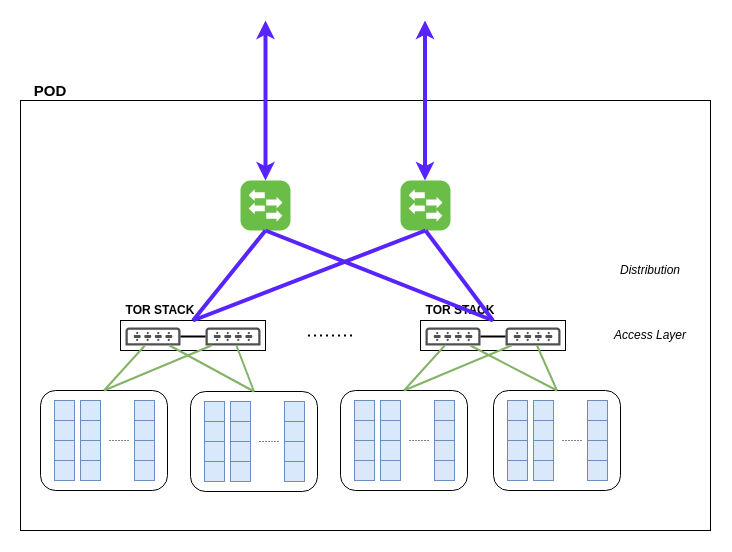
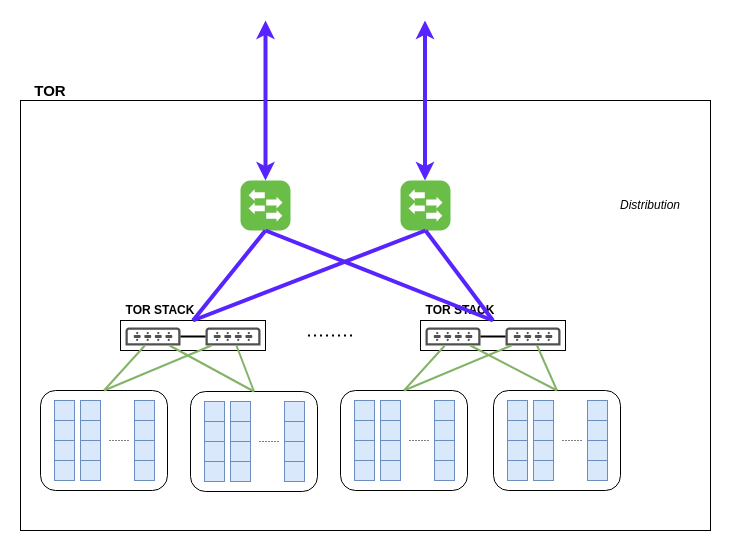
  <mxCell id="0" />
  <mxCell id="1" parent="0" />
  <mxCell id="2" value="" style="rounded=0;whiteSpace=wrap;html=1;strokeColor=#000000;" vertex="1" parent="1"><mxGeometry x="20" y="100" width="690" height="430" as="geometry" /></mxCell>
  <mxCell id="3" value="" style="group" parent="1" vertex="1" connectable="0"><mxGeometry x="120" y="320" width="145" height="30" as="geometry" /></mxCell>
  <mxCell id="4" value="" style="rounded=0;whiteSpace=wrap;html=1;strokeColor=#000000;" parent="3" vertex="1"><mxGeometry width="145" height="30" as="geometry" /></mxCell>
  <mxCell id="5" value="" style="pointerEvents=1;shadow=0;dashed=0;html=1;strokeColor=none;fillColor=#505050;labelPosition=center;verticalLabelPosition=bottom;verticalAlign=top;outlineConnect=0;align=center;shape=mxgraph.office.devices.switch;" parent="3" vertex="1"><mxGeometry x="5" y="7" width="55" height="18" as="geometry" /></mxCell>
  <mxCell id="6" value="" style="pointerEvents=1;shadow=0;dashed=0;html=1;strokeColor=none;fillColor=#505050;labelPosition=center;verticalLabelPosition=bottom;verticalAlign=top;outlineConnect=0;align=center;shape=mxgraph.office.devices.switch;" parent="3" vertex="1"><mxGeometry x="85" y="7" width="55" height="18" as="geometry" /></mxCell>
  <mxCell id="7" value="" style="endArrow=none;html=1;strokeWidth=2;" parent="3" source="5" target="6" edge="1"><mxGeometry width="50" height="50" relative="1" as="geometry"><mxPoint x="55" y="477" as="sourcePoint" /><mxPoint x="105" y="427" as="targetPoint" /></mxGeometry></mxCell>
  <mxCell id="8" value="&lt;b&gt;TOR STACK&lt;/b&gt;" style="text;html=1;strokeColor=none;fillColor=none;align=center;verticalAlign=middle;whiteSpace=wrap;rounded=0;" vertex="1" parent="1"><mxGeometry x="120" y="300" width="80" height="20" as="geometry" /></mxCell>
  <mxCell id="9" value="" style="group" vertex="1" connectable="0" parent="1"><mxGeometry x="40" y="390" width="130" height="100" as="geometry" /></mxCell>
  <mxCell id="10" value="" style="rounded=1;whiteSpace=wrap;html=1;strokeColor=#000000;" vertex="1" parent="9"><mxGeometry width="127" height="100" as="geometry" /></mxCell>
  <mxCell id="11" value="" style="group" vertex="1" connectable="0" parent="9"><mxGeometry x="14" y="10" width="116" height="90" as="geometry" /></mxCell>
  <mxCell id="12" value="" style="group" vertex="1" connectable="0" parent="11"><mxGeometry width="20" height="80" as="geometry" /></mxCell>
  <mxCell id="13" value="" style="whiteSpace=wrap;html=1;aspect=fixed;strokeColor=#6c8ebf;fillColor=#dae8fc;" vertex="1" parent="12"><mxGeometry width="20" height="20" as="geometry" /></mxCell>
  <mxCell id="14" value="" style="whiteSpace=wrap;html=1;aspect=fixed;strokeColor=#6c8ebf;fillColor=#dae8fc;" vertex="1" parent="12"><mxGeometry y="20" width="20" height="20" as="geometry" /></mxCell>
  <mxCell id="15" value="" style="whiteSpace=wrap;html=1;aspect=fixed;strokeColor=#6c8ebf;fillColor=#dae8fc;" vertex="1" parent="12"><mxGeometry y="40" width="20" height="20" as="geometry" /></mxCell>
  <mxCell id="16" value="" style="whiteSpace=wrap;html=1;aspect=fixed;strokeColor=#6c8ebf;fillColor=#dae8fc;" vertex="1" parent="12"><mxGeometry y="60" width="20" height="20" as="geometry" /></mxCell>
  <mxCell id="17" value="" style="group" vertex="1" connectable="0" parent="11"><mxGeometry x="26" width="90" height="90" as="geometry" /></mxCell>
  <mxCell id="18" value="" style="whiteSpace=wrap;html=1;aspect=fixed;strokeColor=#6c8ebf;fillColor=#dae8fc;" vertex="1" parent="17"><mxGeometry width="20" height="20" as="geometry" /></mxCell>
  <mxCell id="19" value="" style="whiteSpace=wrap;html=1;aspect=fixed;strokeColor=#6c8ebf;fillColor=#dae8fc;" vertex="1" parent="17"><mxGeometry y="20" width="20" height="20" as="geometry" /></mxCell>
  <mxCell id="20" value="" style="whiteSpace=wrap;html=1;aspect=fixed;strokeColor=#6c8ebf;fillColor=#dae8fc;" vertex="1" parent="17"><mxGeometry y="40" width="20" height="20" as="geometry" /></mxCell>
  <mxCell id="21" value="" style="whiteSpace=wrap;html=1;aspect=fixed;strokeColor=#6c8ebf;fillColor=#dae8fc;" vertex="1" parent="17"><mxGeometry y="60" width="20" height="20" as="geometry" /></mxCell>
  <mxCell id="22" value="" style="endArrow=none;dashed=1;html=1;strokeWidth=1;dashPattern=1 2;" edge="1" parent="11"><mxGeometry width="50" height="50" relative="1" as="geometry"><mxPoint x="55" y="40" as="sourcePoint" /><mxPoint x="75" y="40" as="targetPoint" /></mxGeometry></mxCell>
  <mxCell id="23" value="" style="group" vertex="1" connectable="0" parent="11"><mxGeometry x="80" width="20" height="80" as="geometry" /></mxCell>
  <mxCell id="24" value="" style="whiteSpace=wrap;html=1;aspect=fixed;strokeColor=#6c8ebf;fillColor=#dae8fc;" vertex="1" parent="23"><mxGeometry width="20" height="20" as="geometry" /></mxCell>
  <mxCell id="25" value="" style="whiteSpace=wrap;html=1;aspect=fixed;strokeColor=#6c8ebf;fillColor=#dae8fc;" vertex="1" parent="23"><mxGeometry y="20" width="20" height="20" as="geometry" /></mxCell>
  <mxCell id="26" value="" style="whiteSpace=wrap;html=1;aspect=fixed;strokeColor=#6c8ebf;fillColor=#dae8fc;" vertex="1" parent="23"><mxGeometry y="40" width="20" height="20" as="geometry" /></mxCell>
  <mxCell id="27" value="" style="whiteSpace=wrap;html=1;aspect=fixed;strokeColor=#6c8ebf;fillColor=#dae8fc;" vertex="1" parent="23"><mxGeometry y="60" width="20" height="20" as="geometry" /></mxCell>
  <mxCell id="28" value="" style="group" vertex="1" connectable="0" parent="1"><mxGeometry x="190" y="391" width="130" height="100" as="geometry" /></mxCell>
  <mxCell id="29" value="" style="rounded=1;whiteSpace=wrap;html=1;strokeColor=#000000;" vertex="1" parent="28"><mxGeometry width="127" height="100" as="geometry" /></mxCell>
  <mxCell id="30" value="" style="group" vertex="1" connectable="0" parent="28"><mxGeometry x="14" y="10" width="116" height="90" as="geometry" /></mxCell>
  <mxCell id="31" value="" style="group" vertex="1" connectable="0" parent="30"><mxGeometry width="20" height="80" as="geometry" /></mxCell>
  <mxCell id="32" value="" style="whiteSpace=wrap;html=1;aspect=fixed;strokeColor=#6c8ebf;fillColor=#dae8fc;" vertex="1" parent="31"><mxGeometry width="20" height="20" as="geometry" /></mxCell>
  <mxCell id="33" value="" style="whiteSpace=wrap;html=1;aspect=fixed;strokeColor=#6c8ebf;fillColor=#dae8fc;" vertex="1" parent="31"><mxGeometry y="20" width="20" height="20" as="geometry" /></mxCell>
  <mxCell id="34" value="" style="whiteSpace=wrap;html=1;aspect=fixed;strokeColor=#6c8ebf;fillColor=#dae8fc;" vertex="1" parent="31"><mxGeometry y="40" width="20" height="20" as="geometry" /></mxCell>
  <mxCell id="35" value="" style="whiteSpace=wrap;html=1;aspect=fixed;strokeColor=#6c8ebf;fillColor=#dae8fc;" vertex="1" parent="31"><mxGeometry y="60" width="20" height="20" as="geometry" /></mxCell>
  <mxCell id="36" value="" style="group" vertex="1" connectable="0" parent="30"><mxGeometry x="26" width="90" height="90" as="geometry" /></mxCell>
  <mxCell id="37" value="" style="whiteSpace=wrap;html=1;aspect=fixed;strokeColor=#6c8ebf;fillColor=#dae8fc;" vertex="1" parent="36"><mxGeometry width="20" height="20" as="geometry" /></mxCell>
  <mxCell id="38" value="" style="whiteSpace=wrap;html=1;aspect=fixed;strokeColor=#6c8ebf;fillColor=#dae8fc;" vertex="1" parent="36"><mxGeometry y="20" width="20" height="20" as="geometry" /></mxCell>
  <mxCell id="39" value="" style="whiteSpace=wrap;html=1;aspect=fixed;strokeColor=#6c8ebf;fillColor=#dae8fc;" vertex="1" parent="36"><mxGeometry y="40" width="20" height="20" as="geometry" /></mxCell>
  <mxCell id="40" value="" style="whiteSpace=wrap;html=1;aspect=fixed;strokeColor=#6c8ebf;fillColor=#dae8fc;" vertex="1" parent="36"><mxGeometry y="60" width="20" height="20" as="geometry" /></mxCell>
  <mxCell id="41" value="" style="endArrow=none;dashed=1;html=1;strokeWidth=1;dashPattern=1 2;" edge="1" parent="30"><mxGeometry width="50" height="50" relative="1" as="geometry"><mxPoint x="55" y="40" as="sourcePoint" /><mxPoint x="75" y="40" as="targetPoint" /></mxGeometry></mxCell>
  <mxCell id="42" value="" style="group" vertex="1" connectable="0" parent="30"><mxGeometry x="80" width="20" height="80" as="geometry" /></mxCell>
  <mxCell id="43" value="" style="whiteSpace=wrap;html=1;aspect=fixed;strokeColor=#6c8ebf;fillColor=#dae8fc;" vertex="1" parent="42"><mxGeometry width="20" height="20" as="geometry" /></mxCell>
  <mxCell id="44" value="" style="whiteSpace=wrap;html=1;aspect=fixed;strokeColor=#6c8ebf;fillColor=#dae8fc;" vertex="1" parent="42"><mxGeometry y="20" width="20" height="20" as="geometry" /></mxCell>
  <mxCell id="45" value="" style="whiteSpace=wrap;html=1;aspect=fixed;strokeColor=#6c8ebf;fillColor=#dae8fc;" vertex="1" parent="42"><mxGeometry y="40" width="20" height="20" as="geometry" /></mxCell>
  <mxCell id="46" value="" style="whiteSpace=wrap;html=1;aspect=fixed;strokeColor=#6c8ebf;fillColor=#dae8fc;" vertex="1" parent="42"><mxGeometry y="60" width="20" height="20" as="geometry" /></mxCell>
  <mxCell id="47" value="" style="endArrow=none;html=1;strokeWidth=2;fillColor=#d5e8d4;strokeColor=#82b366;exitX=0.5;exitY=0;exitDx=0;exitDy=0;" edge="1" parent="1" source="10" target="5"><mxGeometry width="50" height="50" relative="1" as="geometry"><mxPoint x="40" y="570" as="sourcePoint" /><mxPoint x="90" y="520" as="targetPoint" /></mxGeometry></mxCell>
  <mxCell id="48" value="" style="endArrow=none;html=1;strokeWidth=2;fillColor=#d5e8d4;strokeColor=#82b366;exitX=0.5;exitY=0;exitDx=0;exitDy=0;" edge="1" parent="1" source="10" target="6"><mxGeometry width="50" height="50" relative="1" as="geometry"><mxPoint x="173" y="404" as="sourcePoint" /><mxPoint x="226.51" y="360.008" as="targetPoint" /></mxGeometry></mxCell>
  <mxCell id="49" value="" style="endArrow=none;html=1;strokeWidth=2;fillColor=#d5e8d4;strokeColor=#82b366;exitX=0.5;exitY=0;exitDx=0;exitDy=0;" edge="1" parent="1" source="29" target="5"><mxGeometry width="50" height="50" relative="1" as="geometry"><mxPoint x="270" y="393" as="sourcePoint" /><mxPoint x="277.5" y="347.5" as="targetPoint" /></mxGeometry></mxCell>
  <mxCell id="50" value="" style="endArrow=none;html=1;strokeWidth=2;fillColor=#d5e8d4;strokeColor=#82b366;exitX=0.5;exitY=0;exitDx=0;exitDy=0;" edge="1" parent="1" source="29" target="6"><mxGeometry width="50" height="50" relative="1" as="geometry"><mxPoint x="230" y="392.5" as="sourcePoint" /><mxPoint x="337.5" y="347.5" as="targetPoint" /></mxGeometry></mxCell>
  <mxCell id="51" value="" style="group" vertex="1" connectable="0" parent="1"><mxGeometry x="420" y="320" width="145" height="30" as="geometry" /></mxCell>
  <mxCell id="52" value="" style="rounded=0;whiteSpace=wrap;html=1;strokeColor=#000000;" vertex="1" parent="51"><mxGeometry width="145" height="30" as="geometry" /></mxCell>
  <mxCell id="53" value="" style="pointerEvents=1;shadow=0;dashed=0;html=1;strokeColor=none;fillColor=#505050;labelPosition=center;verticalLabelPosition=bottom;verticalAlign=top;outlineConnect=0;align=center;shape=mxgraph.office.devices.switch;" vertex="1" parent="51"><mxGeometry x="5" y="7" width="55" height="18" as="geometry" /></mxCell>
  <mxCell id="54" value="" style="pointerEvents=1;shadow=0;dashed=0;html=1;strokeColor=none;fillColor=#505050;labelPosition=center;verticalLabelPosition=bottom;verticalAlign=top;outlineConnect=0;align=center;shape=mxgraph.office.devices.switch;" vertex="1" parent="51"><mxGeometry x="85" y="7" width="55" height="18" as="geometry" /></mxCell>
  <mxCell id="55" value="" style="endArrow=none;html=1;strokeWidth=2;" edge="1" parent="51" source="53" target="54"><mxGeometry width="50" height="50" relative="1" as="geometry"><mxPoint x="55" y="477" as="sourcePoint" /><mxPoint x="105" y="427" as="targetPoint" /></mxGeometry></mxCell>
  <mxCell id="56" value="&lt;b&gt;TOR STACK&lt;/b&gt;" style="text;html=1;strokeColor=none;fillColor=none;align=center;verticalAlign=middle;whiteSpace=wrap;rounded=0;" vertex="1" parent="1"><mxGeometry x="420" y="300" width="80" height="20" as="geometry" /></mxCell>
  <mxCell id="57" value="" style="group" vertex="1" connectable="0" parent="1"><mxGeometry x="340" y="390" width="130" height="100" as="geometry" /></mxCell>
  <mxCell id="58" value="" style="rounded=1;whiteSpace=wrap;html=1;strokeColor=#000000;" vertex="1" parent="57"><mxGeometry width="127" height="100" as="geometry" /></mxCell>
  <mxCell id="59" value="" style="group" vertex="1" connectable="0" parent="57"><mxGeometry x="14" y="10" width="116" height="90" as="geometry" /></mxCell>
  <mxCell id="60" value="" style="group" vertex="1" connectable="0" parent="59"><mxGeometry width="20" height="80" as="geometry" /></mxCell>
  <mxCell id="61" value="" style="whiteSpace=wrap;html=1;aspect=fixed;strokeColor=#6c8ebf;fillColor=#dae8fc;" vertex="1" parent="60"><mxGeometry width="20" height="20" as="geometry" /></mxCell>
  <mxCell id="62" value="" style="whiteSpace=wrap;html=1;aspect=fixed;strokeColor=#6c8ebf;fillColor=#dae8fc;" vertex="1" parent="60"><mxGeometry y="20" width="20" height="20" as="geometry" /></mxCell>
  <mxCell id="63" value="" style="whiteSpace=wrap;html=1;aspect=fixed;strokeColor=#6c8ebf;fillColor=#dae8fc;" vertex="1" parent="60"><mxGeometry y="40" width="20" height="20" as="geometry" /></mxCell>
  <mxCell id="64" value="" style="whiteSpace=wrap;html=1;aspect=fixed;strokeColor=#6c8ebf;fillColor=#dae8fc;" vertex="1" parent="60"><mxGeometry y="60" width="20" height="20" as="geometry" /></mxCell>
  <mxCell id="65" value="" style="group" vertex="1" connectable="0" parent="59"><mxGeometry x="26" width="90" height="90" as="geometry" /></mxCell>
  <mxCell id="66" value="" style="whiteSpace=wrap;html=1;aspect=fixed;strokeColor=#6c8ebf;fillColor=#dae8fc;" vertex="1" parent="65"><mxGeometry width="20" height="20" as="geometry" /></mxCell>
  <mxCell id="67" value="" style="whiteSpace=wrap;html=1;aspect=fixed;strokeColor=#6c8ebf;fillColor=#dae8fc;" vertex="1" parent="65"><mxGeometry y="20" width="20" height="20" as="geometry" /></mxCell>
  <mxCell id="68" value="" style="whiteSpace=wrap;html=1;aspect=fixed;strokeColor=#6c8ebf;fillColor=#dae8fc;" vertex="1" parent="65"><mxGeometry y="40" width="20" height="20" as="geometry" /></mxCell>
  <mxCell id="69" value="" style="whiteSpace=wrap;html=1;aspect=fixed;strokeColor=#6c8ebf;fillColor=#dae8fc;" vertex="1" parent="65"><mxGeometry y="60" width="20" height="20" as="geometry" /></mxCell>
  <mxCell id="70" value="" style="endArrow=none;dashed=1;html=1;strokeWidth=1;dashPattern=1 2;" edge="1" parent="59"><mxGeometry width="50" height="50" relative="1" as="geometry"><mxPoint x="55" y="40" as="sourcePoint" /><mxPoint x="75" y="40" as="targetPoint" /></mxGeometry></mxCell>
  <mxCell id="71" value="" style="group" vertex="1" connectable="0" parent="59"><mxGeometry x="80" width="20" height="80" as="geometry" /></mxCell>
  <mxCell id="72" value="" style="whiteSpace=wrap;html=1;aspect=fixed;strokeColor=#6c8ebf;fillColor=#dae8fc;" vertex="1" parent="71"><mxGeometry width="20" height="20" as="geometry" /></mxCell>
  <mxCell id="73" value="" style="whiteSpace=wrap;html=1;aspect=fixed;strokeColor=#6c8ebf;fillColor=#dae8fc;" vertex="1" parent="71"><mxGeometry y="20" width="20" height="20" as="geometry" /></mxCell>
  <mxCell id="74" value="" style="whiteSpace=wrap;html=1;aspect=fixed;strokeColor=#6c8ebf;fillColor=#dae8fc;" vertex="1" parent="71"><mxGeometry y="40" width="20" height="20" as="geometry" /></mxCell>
  <mxCell id="75" value="" style="whiteSpace=wrap;html=1;aspect=fixed;strokeColor=#6c8ebf;fillColor=#dae8fc;" vertex="1" parent="71"><mxGeometry y="60" width="20" height="20" as="geometry" /></mxCell>
  <mxCell id="76" value="" style="group" vertex="1" connectable="0" parent="1"><mxGeometry x="493" y="390" width="130" height="100" as="geometry" /></mxCell>
  <mxCell id="77" value="" style="rounded=1;whiteSpace=wrap;html=1;strokeColor=#000000;" vertex="1" parent="76"><mxGeometry width="127" height="100" as="geometry" /></mxCell>
  <mxCell id="78" value="" style="group" vertex="1" connectable="0" parent="76"><mxGeometry x="14" y="10" width="116" height="90" as="geometry" /></mxCell>
  <mxCell id="79" value="" style="group" vertex="1" connectable="0" parent="78"><mxGeometry width="20" height="80" as="geometry" /></mxCell>
  <mxCell id="80" value="" style="whiteSpace=wrap;html=1;aspect=fixed;strokeColor=#6c8ebf;fillColor=#dae8fc;" vertex="1" parent="79"><mxGeometry width="20" height="20" as="geometry" /></mxCell>
  <mxCell id="81" value="" style="whiteSpace=wrap;html=1;aspect=fixed;strokeColor=#6c8ebf;fillColor=#dae8fc;" vertex="1" parent="79"><mxGeometry y="20" width="20" height="20" as="geometry" /></mxCell>
  <mxCell id="82" value="" style="whiteSpace=wrap;html=1;aspect=fixed;strokeColor=#6c8ebf;fillColor=#dae8fc;" vertex="1" parent="79"><mxGeometry y="40" width="20" height="20" as="geometry" /></mxCell>
  <mxCell id="83" value="" style="whiteSpace=wrap;html=1;aspect=fixed;strokeColor=#6c8ebf;fillColor=#dae8fc;" vertex="1" parent="79"><mxGeometry y="60" width="20" height="20" as="geometry" /></mxCell>
  <mxCell id="84" value="" style="group" vertex="1" connectable="0" parent="78"><mxGeometry x="26" width="90" height="90" as="geometry" /></mxCell>
  <mxCell id="85" value="" style="whiteSpace=wrap;html=1;aspect=fixed;strokeColor=#6c8ebf;fillColor=#dae8fc;" vertex="1" parent="84"><mxGeometry width="20" height="20" as="geometry" /></mxCell>
  <mxCell id="86" value="" style="whiteSpace=wrap;html=1;aspect=fixed;strokeColor=#6c8ebf;fillColor=#dae8fc;" vertex="1" parent="84"><mxGeometry y="20" width="20" height="20" as="geometry" /></mxCell>
  <mxCell id="87" value="" style="whiteSpace=wrap;html=1;aspect=fixed;strokeColor=#6c8ebf;fillColor=#dae8fc;" vertex="1" parent="84"><mxGeometry y="40" width="20" height="20" as="geometry" /></mxCell>
  <mxCell id="88" value="" style="whiteSpace=wrap;html=1;aspect=fixed;strokeColor=#6c8ebf;fillColor=#dae8fc;" vertex="1" parent="84"><mxGeometry y="60" width="20" height="20" as="geometry" /></mxCell>
  <mxCell id="89" value="" style="endArrow=none;dashed=1;html=1;strokeWidth=1;dashPattern=1 2;" edge="1" parent="78"><mxGeometry width="50" height="50" relative="1" as="geometry"><mxPoint x="55" y="40" as="sourcePoint" /><mxPoint x="75" y="40" as="targetPoint" /></mxGeometry></mxCell>
  <mxCell id="90" value="" style="group" vertex="1" connectable="0" parent="78"><mxGeometry x="80" width="20" height="80" as="geometry" /></mxCell>
  <mxCell id="91" value="" style="whiteSpace=wrap;html=1;aspect=fixed;strokeColor=#6c8ebf;fillColor=#dae8fc;" vertex="1" parent="90"><mxGeometry width="20" height="20" as="geometry" /></mxCell>
  <mxCell id="92" value="" style="whiteSpace=wrap;html=1;aspect=fixed;strokeColor=#6c8ebf;fillColor=#dae8fc;" vertex="1" parent="90"><mxGeometry y="20" width="20" height="20" as="geometry" /></mxCell>
  <mxCell id="93" value="" style="whiteSpace=wrap;html=1;aspect=fixed;strokeColor=#6c8ebf;fillColor=#dae8fc;" vertex="1" parent="90"><mxGeometry y="40" width="20" height="20" as="geometry" /></mxCell>
  <mxCell id="94" value="" style="whiteSpace=wrap;html=1;aspect=fixed;strokeColor=#6c8ebf;fillColor=#dae8fc;" vertex="1" parent="90"><mxGeometry y="60" width="20" height="20" as="geometry" /></mxCell>
  <mxCell id="95" value="" style="endArrow=none;html=1;strokeWidth=2;fillColor=#d5e8d4;strokeColor=#82b366;exitX=0.5;exitY=0;exitDx=0;exitDy=0;" edge="1" source="58" target="53" parent="1"><mxGeometry width="50" height="50" relative="1" as="geometry"><mxPoint x="340" y="570" as="sourcePoint" /><mxPoint x="390" y="520" as="targetPoint" /></mxGeometry></mxCell>
  <mxCell id="96" value="" style="endArrow=none;html=1;strokeWidth=2;fillColor=#d5e8d4;strokeColor=#82b366;exitX=0.5;exitY=0;exitDx=0;exitDy=0;" edge="1" source="58" target="54" parent="1"><mxGeometry width="50" height="50" relative="1" as="geometry"><mxPoint x="473" y="404" as="sourcePoint" /><mxPoint x="526.51" y="360.008" as="targetPoint" /></mxGeometry></mxCell>
  <mxCell id="97" value="" style="endArrow=none;html=1;strokeWidth=2;fillColor=#d5e8d4;strokeColor=#82b366;exitX=0.5;exitY=0;exitDx=0;exitDy=0;" edge="1" source="77" target="53" parent="1"><mxGeometry width="50" height="50" relative="1" as="geometry"><mxPoint x="570" y="393" as="sourcePoint" /><mxPoint x="577.5" y="347.5" as="targetPoint" /></mxGeometry></mxCell>
  <mxCell id="98" value="" style="endArrow=none;html=1;strokeWidth=2;fillColor=#d5e8d4;strokeColor=#82b366;exitX=0.5;exitY=0;exitDx=0;exitDy=0;" edge="1" source="77" target="54" parent="1"><mxGeometry width="50" height="50" relative="1" as="geometry"><mxPoint x="530" y="392.5" as="sourcePoint" /><mxPoint x="637.5" y="347.5" as="targetPoint" /></mxGeometry></mxCell>
- <mxCell id="99" value="&lt;i&gt;Access Layer&lt;/i&gt;" style="text;html=1;strokeColor=none;fillColor=none;align=center;verticalAlign=middle;whiteSpace=wrap;rounded=0;" vertex="1" parent="1"><mxGeometry x="610" y="325" width="80" height="20" as="geometry" /></mxCell>
  <mxCell id="100" value="" style="verticalLabelPosition=bottom;html=1;fillColor=#6ABD46;verticalAlign=top;align=center;points=[[0.06,0.06,0],[0.94,0.06,0],[0.94,0.94,0],[0.06,0.94,0],[0.25,0,0],[0.5,0,0],[0.75,0,0],[1,0.25,0],[1,0.5,0],[1,0.75,0],[0.75,1,0],[0.5,1,0],[0.25,1,0],[0,0.75,0],[0,0.5,0],[0,0.25,0]];pointerEvents=1;shape=mxgraph.cisco_safe.architecture.switch;strokeColor=#000000;" vertex="1" parent="1"><mxGeometry x="240" y="180" width="50" height="50" as="geometry" /></mxCell>
  <mxCell id="101" value="" style="verticalLabelPosition=bottom;html=1;fillColor=#6ABD46;verticalAlign=top;align=center;points=[[0.06,0.06,0],[0.94,0.06,0],[0.94,0.94,0],[0.06,0.94,0],[0.25,0,0],[0.5,0,0],[0.75,0,0],[1,0.25,0],[1,0.5,0],[1,0.75,0],[0.75,1,0],[0.5,1,0],[0.25,1,0],[0,0.75,0],[0,0.5,0],[0,0.25,0]];pointerEvents=1;shape=mxgraph.cisco_safe.architecture.switch;strokeColor=#000000;" vertex="1" parent="1"><mxGeometry x="400" y="180" width="50" height="50" as="geometry" /></mxCell>
  <mxCell id="102" value="" style="endArrow=none;dashed=1;html=1;strokeWidth=2;dashPattern=1 2;" edge="1" parent="1"><mxGeometry width="50" height="50" relative="1" as="geometry"><mxPoint x="307.5" y="335" as="sourcePoint" /><mxPoint x="352.5" y="335" as="targetPoint" /></mxGeometry></mxCell>
- <mxCell id="103" value="&lt;i&gt;Distribution&lt;/i&gt;" style="text;html=1;strokeColor=none;fillColor=none;align=center;verticalAlign=middle;whiteSpace=wrap;rounded=0;" vertex="1" parent="1"><mxGeometry x="610" y="260" width="80" height="20" as="geometry" /></mxCell>
+ <mxCell id="103" value="&lt;i&gt;Distribution&lt;/i&gt;" style="text;html=1;strokeColor=none;fillColor=none;align=center;verticalAlign=middle;whiteSpace=wrap;rounded=0;" vertex="1" parent="1"><mxGeometry x="610" y="195" width="80" height="20" as="geometry" /></mxCell>
  <mxCell id="104" value="" style="endArrow=none;html=1;strokeWidth=4;entryX=0.5;entryY=1;entryDx=0;entryDy=0;entryPerimeter=0;strokeColor=#5724FF;exitX=0.5;exitY=0;exitDx=0;exitDy=0;" edge="1" parent="1" source="4" target="100"><mxGeometry width="50" height="50" relative="1" as="geometry"><mxPoint x="210" y="280" as="sourcePoint" /><mxPoint x="90" y="510" as="targetPoint" /></mxGeometry></mxCell>
  <mxCell id="105" value="" style="endArrow=none;html=1;strokeWidth=4;entryX=0.5;entryY=1;entryDx=0;entryDy=0;entryPerimeter=0;strokeColor=#5724FF;exitX=0.5;exitY=0;exitDx=0;exitDy=0;" edge="1" parent="1" source="4" target="101"><mxGeometry width="50" height="50" relative="1" as="geometry"><mxPoint x="220" y="300" as="sourcePoint" /><mxPoint x="332.5" y="230" as="targetPoint" /></mxGeometry></mxCell>
  <mxCell id="106" value="" style="endArrow=none;html=1;strokeWidth=4;entryX=0.5;entryY=1;entryDx=0;entryDy=0;entryPerimeter=0;strokeColor=#5724FF;exitX=0.5;exitY=0;exitDx=0;exitDy=0;" edge="1" parent="1" source="52" target="100"><mxGeometry width="50" height="50" relative="1" as="geometry"><mxPoint x="250" y="330" as="sourcePoint" /><mxPoint x="482.5" y="240" as="targetPoint" /></mxGeometry></mxCell>
  <mxCell id="107" value="" style="endArrow=none;html=1;strokeWidth=4;entryX=0.5;entryY=1;entryDx=0;entryDy=0;entryPerimeter=0;strokeColor=#5724FF;exitX=0.5;exitY=0;exitDx=0;exitDy=0;" edge="1" parent="1" source="52" target="101"><mxGeometry width="50" height="50" relative="1" as="geometry"><mxPoint x="574" y="310" as="sourcePoint" /><mxPoint x="346.5" y="220" as="targetPoint" /></mxGeometry></mxCell>
- <mxCell id="108" value="&lt;font style=&quot;font-size: 15px&quot;&gt;&lt;b&gt;POD&lt;/b&gt;&lt;/font&gt;" style="text;html=1;strokeColor=none;fillColor=none;align=center;verticalAlign=middle;whiteSpace=wrap;rounded=0;" vertex="1" parent="1"><mxGeometry x="20" y="80" width="60" height="20" as="geometry" /></mxCell>
+ <mxCell id="108" value="&lt;font style=&quot;font-size: 15px&quot;&gt;&lt;b&gt;TOR&lt;/b&gt;&lt;/font&gt;" style="text;html=1;strokeColor=none;fillColor=none;align=center;verticalAlign=middle;whiteSpace=wrap;rounded=0;" vertex="1" parent="1"><mxGeometry x="20" y="80" width="60" height="20" as="geometry" /></mxCell>
  <mxCell id="109" value="" style="endArrow=classic;startArrow=classic;html=1;strokeColor=#5724FF;strokeWidth=4;entryX=0.5;entryY=0;entryDx=0;entryDy=0;entryPerimeter=0;" edge="1" parent="1" target="100"><mxGeometry width="50" height="50" relative="1" as="geometry"><mxPoint x="265" y="20" as="sourcePoint" /><mxPoint x="190" y="660" as="targetPoint" /></mxGeometry></mxCell>
  <mxCell id="110" value="" style="endArrow=classic;startArrow=classic;html=1;strokeColor=#5724FF;strokeWidth=4;entryX=0.5;entryY=0;entryDx=0;entryDy=0;entryPerimeter=0;" edge="1" parent="1"><mxGeometry width="50" height="50" relative="1" as="geometry"><mxPoint x="424.5" y="20" as="sourcePoint" /><mxPoint x="424.5" y="180" as="targetPoint" /></mxGeometry></mxCell>
